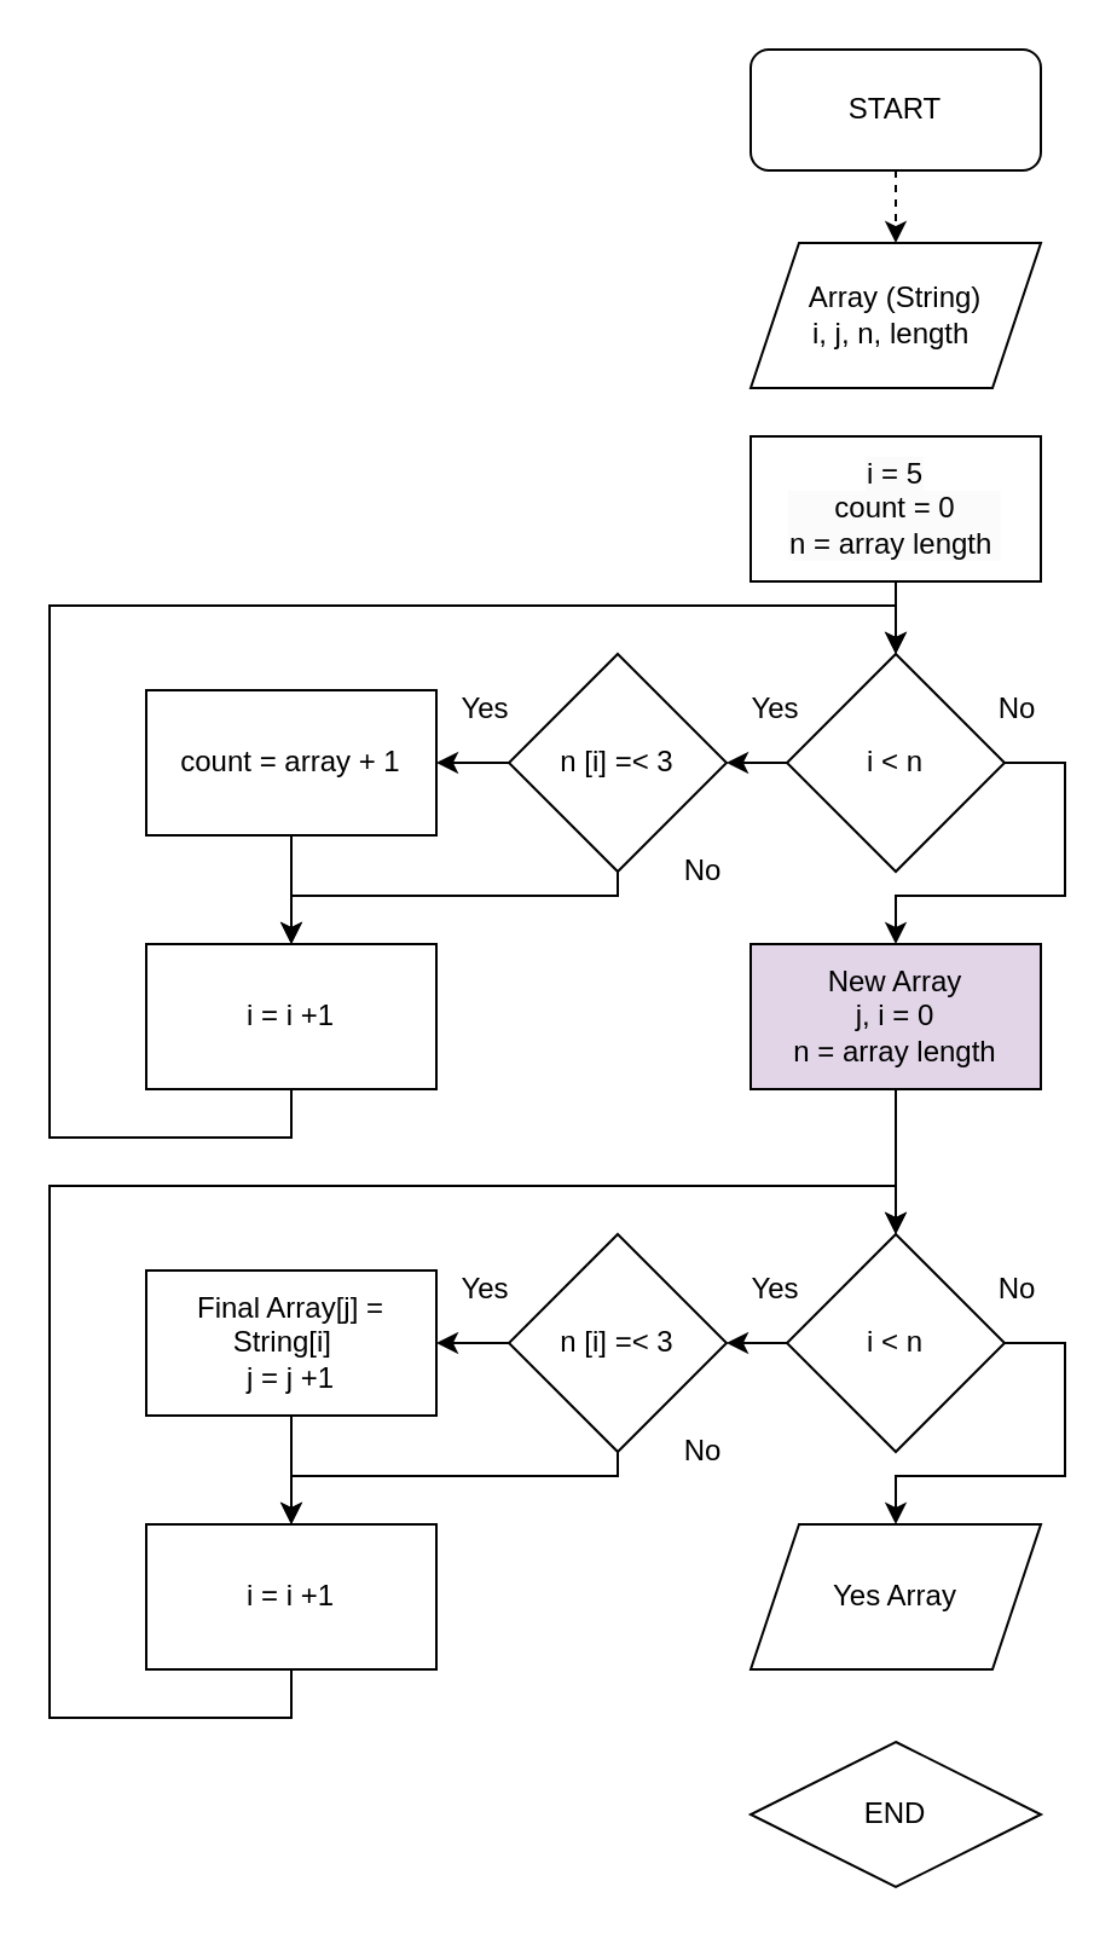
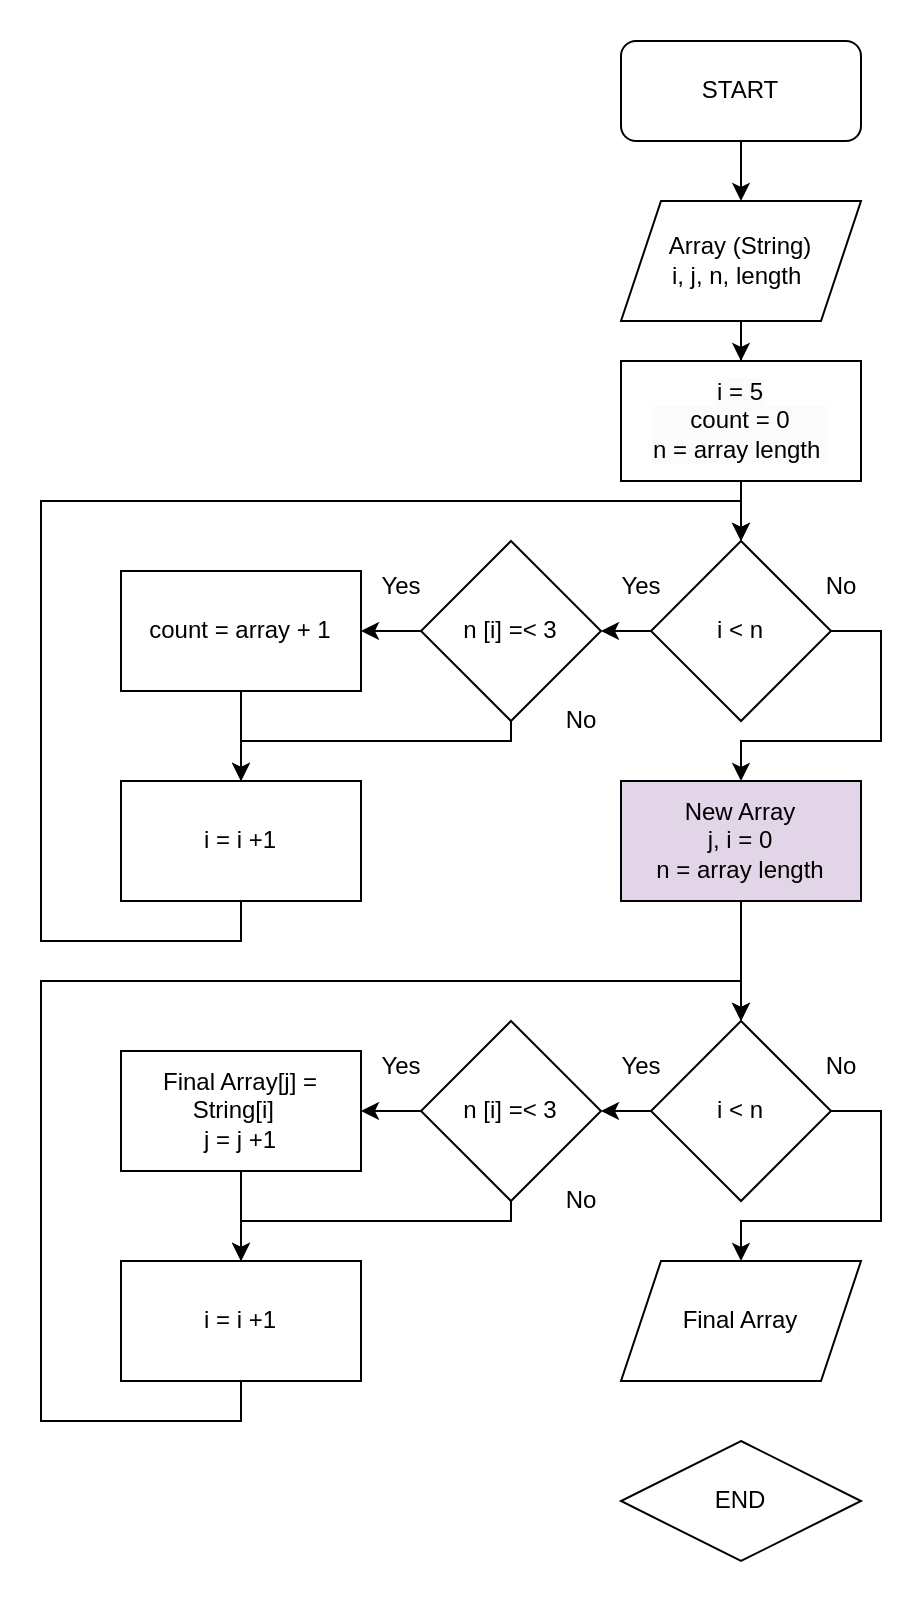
  <mxCell id="0" />
  <mxCell id="1" parent="0" />
- <mxCell id="2" style="edgeStyle=orthogonalEdgeStyle;rounded=0;orthogonalLoop=1;jettySize=auto;html=1;exitX=0.5;exitY=1;exitDx=0;exitDy=0;entryX=0.5;entryY=0;entryDx=0;entryDy=0;dashed=1;" edge="1" parent="1" source="3" target="6"><mxGeometry relative="1" as="geometry" /></mxCell>
+ <mxCell id="2" style="edgeStyle=orthogonalEdgeStyle;rounded=0;orthogonalLoop=1;jettySize=auto;html=1;exitX=0.5;exitY=1;exitDx=0;exitDy=0;entryX=0.5;entryY=0;entryDx=0;entryDy=0;" edge="1" parent="1" source="3" target="6"><mxGeometry relative="1" as="geometry" /></mxCell>
  <mxCell id="3" value="START" style="rounded=1;whiteSpace=wrap;html=1;" vertex="1" parent="1"><mxGeometry x="310" y="20" width="120" height="50" as="geometry" /></mxCell>
  <mxCell id="4" value="END" style="rhombus;whiteSpace=wrap;html=1;" vertex="1" parent="1"><mxGeometry x="310" y="720" width="120" height="60" as="geometry" /></mxCell>
+ <mxCell id="5" value="" style="edgeStyle=orthogonalEdgeStyle;rounded=0;orthogonalLoop=1;jettySize=auto;html=1;" edge="1" parent="1" source="6" target="11"><mxGeometry relative="1" as="geometry" /></mxCell>
  <mxCell id="6" value="Array (String)&lt;div&gt;i, j, n, length&amp;nbsp;&lt;/div&gt;" style="shape=parallelogram;perimeter=parallelogramPerimeter;whiteSpace=wrap;html=1;fixedSize=1;" vertex="1" parent="1"><mxGeometry x="310" y="100" width="120" height="60" as="geometry" /></mxCell>
  <mxCell id="7" value="" style="edgeStyle=orthogonalEdgeStyle;rounded=0;orthogonalLoop=1;jettySize=auto;html=1;" edge="1" parent="1" source="9" target="14"><mxGeometry relative="1" as="geometry" /></mxCell>
  <mxCell id="8" style="edgeStyle=orthogonalEdgeStyle;rounded=0;orthogonalLoop=1;jettySize=auto;html=1;exitX=1;exitY=0.5;exitDx=0;exitDy=0;entryX=0.5;entryY=0;entryDx=0;entryDy=0;" edge="1" parent="1" source="9" target="16"><mxGeometry relative="1" as="geometry"><Array as="points"><mxPoint x="440" y="315" /><mxPoint x="440" y="370" /><mxPoint x="370" y="370" /></Array></mxGeometry></mxCell>
  <mxCell id="9" value="i &amp;lt; n" style="rhombus;whiteSpace=wrap;html=1;" vertex="1" parent="1"><mxGeometry x="325" y="270" width="90" height="90" as="geometry" /></mxCell>
  <mxCell id="10" value="" style="edgeStyle=orthogonalEdgeStyle;rounded=0;orthogonalLoop=1;jettySize=auto;html=1;" edge="1" parent="1" source="11" target="9"><mxGeometry relative="1" as="geometry" /></mxCell>
  <mxCell id="11" value="&lt;span style=&quot;color: rgb(0, 0, 0); font-family: Helvetica; font-size: 12px; font-style: normal; font-variant-ligatures: normal; font-variant-caps: normal; font-weight: 400; letter-spacing: normal; orphans: 2; text-align: center; text-indent: 0px; text-transform: none; widows: 2; word-spacing: 0px; -webkit-text-stroke-width: 0px; white-space: normal; background-color: rgb(251, 251, 251); text-decoration-thickness: initial; text-decoration-style: initial; text-decoration-color: initial; display: inline !important; float: none;&quot;&gt;i = 5&lt;/span&gt;&lt;div style=&quot;forced-color-adjust: none; color: rgb(0, 0, 0); font-family: Helvetica; font-size: 12px; font-style: normal; font-variant-ligatures: normal; font-variant-caps: normal; font-weight: 400; letter-spacing: normal; orphans: 2; text-align: center; text-indent: 0px; text-transform: none; widows: 2; word-spacing: 0px; -webkit-text-stroke-width: 0px; white-space: normal; background-color: rgb(251, 251, 251); text-decoration-thickness: initial; text-decoration-style: initial; text-decoration-color: initial;&quot;&gt;count = 0&lt;/div&gt;&lt;div style=&quot;forced-color-adjust: none; color: rgb(0, 0, 0); font-family: Helvetica; font-size: 12px; font-style: normal; font-variant-ligatures: normal; font-variant-caps: normal; font-weight: 400; letter-spacing: normal; orphans: 2; text-align: center; text-indent: 0px; text-transform: none; widows: 2; word-spacing: 0px; -webkit-text-stroke-width: 0px; white-space: normal; background-color: rgb(251, 251, 251); text-decoration-thickness: initial; text-decoration-style: initial; text-decoration-color: initial;&quot;&gt;n = array length&amp;nbsp;&lt;/div&gt;" style="rounded=0;whiteSpace=wrap;html=1;" vertex="1" parent="1"><mxGeometry x="310" y="180" width="120" height="60" as="geometry" /></mxCell>
  <mxCell id="12" value="" style="edgeStyle=orthogonalEdgeStyle;rounded=0;orthogonalLoop=1;jettySize=auto;html=1;" edge="1" parent="1" source="14" target="22"><mxGeometry relative="1" as="geometry" /></mxCell>
  <mxCell id="13" style="edgeStyle=orthogonalEdgeStyle;rounded=0;orthogonalLoop=1;jettySize=auto;html=1;exitX=0.5;exitY=1;exitDx=0;exitDy=0;entryX=0.5;entryY=0;entryDx=0;entryDy=0;" edge="1" parent="1" source="14" target="20"><mxGeometry relative="1" as="geometry"><Array as="points"><mxPoint x="255" y="370" /><mxPoint x="120" y="370" /></Array></mxGeometry></mxCell>
  <mxCell id="14" value="n [i] =&amp;lt; 3" style="rhombus;whiteSpace=wrap;html=1;" vertex="1" parent="1"><mxGeometry x="210" y="270" width="90" height="90" as="geometry" /></mxCell>
  <mxCell id="15" style="edgeStyle=orthogonalEdgeStyle;rounded=0;orthogonalLoop=1;jettySize=auto;html=1;exitX=0.5;exitY=1;exitDx=0;exitDy=0;entryX=0.5;entryY=0;entryDx=0;entryDy=0;" edge="1" parent="1" source="16" target="27"><mxGeometry relative="1" as="geometry" /></mxCell>
  <mxCell id="16" value="New Array&lt;div&gt;j, i = 0&lt;/div&gt;&lt;div&gt;n = array length&lt;/div&gt;" style="rounded=0;whiteSpace=wrap;html=1;fillColor=#e1d5e7;" vertex="1" parent="1"><mxGeometry x="310" y="390" width="120" height="60" as="geometry" /></mxCell>
  <mxCell id="17" value="No" style="text;html=1;align=center;verticalAlign=middle;resizable=0;points=[];autosize=1;strokeColor=none;fillColor=none;" vertex="1" parent="1"><mxGeometry x="400" y="278" width="40" height="30" as="geometry" /></mxCell>
  <mxCell id="18" value="Yes" style="text;html=1;align=center;verticalAlign=middle;resizable=0;points=[];autosize=1;strokeColor=none;fillColor=none;" vertex="1" parent="1"><mxGeometry x="300" y="278" width="40" height="30" as="geometry" /></mxCell>
  <mxCell id="19" style="edgeStyle=orthogonalEdgeStyle;rounded=0;orthogonalLoop=1;jettySize=auto;html=1;exitX=0.5;exitY=1;exitDx=0;exitDy=0;entryX=0.5;entryY=0;entryDx=0;entryDy=0;" edge="1" parent="1" source="20" target="9"><mxGeometry relative="1" as="geometry"><Array as="points"><mxPoint x="120" y="470" /><mxPoint x="20" y="470" /><mxPoint x="20" y="250" /><mxPoint x="370" y="250" /></Array></mxGeometry></mxCell>
  <mxCell id="20" value="i = i +1" style="rounded=0;whiteSpace=wrap;html=1;" vertex="1" parent="1"><mxGeometry x="60" y="390" width="120" height="60" as="geometry" /></mxCell>
  <mxCell id="21" value="" style="edgeStyle=orthogonalEdgeStyle;rounded=0;orthogonalLoop=1;jettySize=auto;html=1;" edge="1" parent="1" source="22" target="20"><mxGeometry relative="1" as="geometry" /></mxCell>
  <mxCell id="22" value="count = array + 1" style="rounded=0;whiteSpace=wrap;html=1;" vertex="1" parent="1"><mxGeometry x="60" y="285" width="120" height="60" as="geometry" /></mxCell>
  <mxCell id="23" value="Yes" style="text;html=1;align=center;verticalAlign=middle;resizable=0;points=[];autosize=1;strokeColor=none;fillColor=none;" vertex="1" parent="1"><mxGeometry x="180" y="278" width="40" height="30" as="geometry" /></mxCell>
  <mxCell id="24" value="No" style="text;html=1;align=center;verticalAlign=middle;resizable=0;points=[];autosize=1;strokeColor=none;fillColor=none;" vertex="1" parent="1"><mxGeometry x="270" y="345" width="40" height="30" as="geometry" /></mxCell>
  <mxCell id="25" value="" style="edgeStyle=orthogonalEdgeStyle;rounded=0;orthogonalLoop=1;jettySize=auto;html=1;" edge="1" parent="1" source="27"><mxGeometry relative="1" as="geometry"><mxPoint x="300" y="555" as="targetPoint" /></mxGeometry></mxCell>
  <mxCell id="26" style="edgeStyle=orthogonalEdgeStyle;rounded=0;orthogonalLoop=1;jettySize=auto;html=1;exitX=1;exitY=0.5;exitDx=0;exitDy=0;entryX=0.5;entryY=0;entryDx=0;entryDy=0;" edge="1" parent="1" source="27" target="30"><mxGeometry relative="1" as="geometry"><Array as="points"><mxPoint x="440" y="555" /><mxPoint x="440" y="610" /><mxPoint x="370" y="610" /></Array></mxGeometry></mxCell>
  <mxCell id="27" value="i &amp;lt; n" style="rhombus;whiteSpace=wrap;html=1;" vertex="1" parent="1"><mxGeometry x="325" y="510" width="90" height="90" as="geometry" /></mxCell>
  <mxCell id="28" value="No" style="text;html=1;align=center;verticalAlign=middle;resizable=0;points=[];autosize=1;strokeColor=none;fillColor=none;" vertex="1" parent="1"><mxGeometry x="400" y="518" width="40" height="30" as="geometry" /></mxCell>
  <mxCell id="29" value="Yes" style="text;html=1;align=center;verticalAlign=middle;resizable=0;points=[];autosize=1;strokeColor=none;fillColor=none;" vertex="1" parent="1"><mxGeometry x="300" y="518" width="40" height="30" as="geometry" /></mxCell>
- <mxCell id="30" value="Yes Array" style="shape=parallelogram;perimeter=parallelogramPerimeter;whiteSpace=wrap;html=1;fixedSize=1;" vertex="1" parent="1"><mxGeometry x="310" y="630" width="120" height="60" as="geometry" /></mxCell>
+ <mxCell id="30" value="Final Array" style="shape=parallelogram;perimeter=parallelogramPerimeter;whiteSpace=wrap;html=1;fixedSize=1;" vertex="1" parent="1"><mxGeometry x="310" y="630" width="120" height="60" as="geometry" /></mxCell>
  <mxCell id="31" value="" style="edgeStyle=orthogonalEdgeStyle;rounded=0;orthogonalLoop=1;jettySize=auto;html=1;" edge="1" parent="1" source="32"><mxGeometry relative="1" as="geometry"><mxPoint x="180" y="555" as="targetPoint" /></mxGeometry></mxCell>
  <mxCell id="32" value="n [i] =&amp;lt; 3" style="rhombus;whiteSpace=wrap;html=1;" vertex="1" parent="1"><mxGeometry x="210" y="510" width="90" height="90" as="geometry" /></mxCell>
  <mxCell id="33" value="Yes" style="text;html=1;align=center;verticalAlign=middle;resizable=0;points=[];autosize=1;strokeColor=none;fillColor=none;" vertex="1" parent="1"><mxGeometry x="180" y="518" width="40" height="30" as="geometry" /></mxCell>
  <mxCell id="34" value="No" style="text;html=1;align=center;verticalAlign=middle;resizable=0;points=[];autosize=1;strokeColor=none;fillColor=none;" vertex="1" parent="1"><mxGeometry x="270" y="585" width="40" height="30" as="geometry" /></mxCell>
  <mxCell id="35" style="edgeStyle=orthogonalEdgeStyle;rounded=0;orthogonalLoop=1;jettySize=auto;html=1;exitX=0.5;exitY=1;exitDx=0;exitDy=0;entryX=0.5;entryY=0;entryDx=0;entryDy=0;" edge="1" parent="1" source="36" target="37"><mxGeometry relative="1" as="geometry" /></mxCell>
  <mxCell id="36" value="Final Array[j] = String[i]&amp;nbsp;&amp;nbsp;&lt;div&gt;j = j +1&lt;/div&gt;" style="rounded=0;whiteSpace=wrap;html=1;" vertex="1" parent="1"><mxGeometry x="60" y="525" width="120" height="60" as="geometry" /></mxCell>
  <mxCell id="37" value="i = i +1" style="rounded=0;whiteSpace=wrap;html=1;" vertex="1" parent="1"><mxGeometry x="60" y="630" width="120" height="60" as="geometry" /></mxCell>
  <mxCell id="38" style="edgeStyle=orthogonalEdgeStyle;rounded=0;orthogonalLoop=1;jettySize=auto;html=1;exitX=0.5;exitY=1;exitDx=0;exitDy=0;entryX=0.5;entryY=0;entryDx=0;entryDy=0;" edge="1" parent="1"><mxGeometry relative="1" as="geometry"><mxPoint x="120" y="690" as="sourcePoint" /><mxPoint x="370" y="510" as="targetPoint" /><Array as="points"><mxPoint x="120" y="710" /><mxPoint x="20" y="710" /><mxPoint x="20" y="490" /><mxPoint x="370" y="490" /></Array></mxGeometry></mxCell>
  <mxCell id="39" style="edgeStyle=orthogonalEdgeStyle;rounded=0;orthogonalLoop=1;jettySize=auto;html=1;exitX=0.5;exitY=1;exitDx=0;exitDy=0;entryX=0.5;entryY=0;entryDx=0;entryDy=0;" edge="1" parent="1"><mxGeometry relative="1" as="geometry"><mxPoint x="255" y="600" as="sourcePoint" /><mxPoint x="120" y="630" as="targetPoint" /><Array as="points"><mxPoint x="255" y="610" /><mxPoint x="120" y="610" /></Array></mxGeometry></mxCell>
